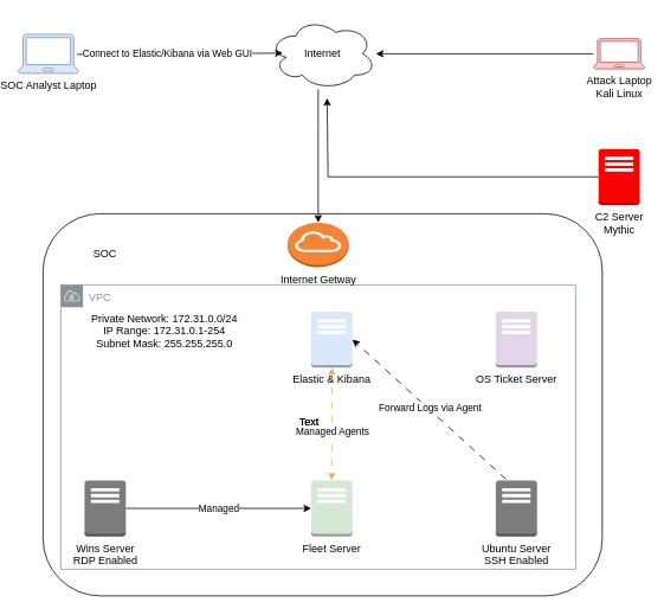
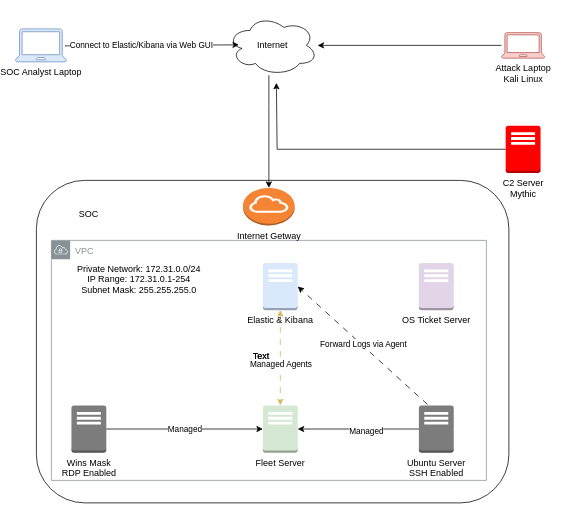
  <mxCell id="0" />
  <mxCell id="1" parent="0" />
  <mxCell id="2" value="" style="rounded=1;whiteSpace=wrap;html=1;align=left;" vertex="1" parent="1"><mxGeometry x="48" y="240" width="630" height="430" as="geometry" /></mxCell>
  <mxCell id="3" value="SOC" style="text;html=1;align=center;verticalAlign=middle;whiteSpace=wrap;rounded=0;" vertex="1" parent="1"><mxGeometry x="88" y="270" width="60" height="30" as="geometry" /></mxCell>
  <mxCell id="4" value="VPC" style="sketch=0;outlineConnect=0;gradientColor=none;html=1;whiteSpace=wrap;fontSize=12;fontStyle=0;shape=mxgraph.aws4.group;grIcon=mxgraph.aws4.group_vpc;strokeColor=#879196;fillColor=none;verticalAlign=top;align=left;spacingLeft=30;fontColor=#879196;dashed=0;" vertex="1" parent="1"><mxGeometry x="68" y="320" width="580" height="320" as="geometry" /></mxCell>
- <mxCell id="5" value="Wins Server&lt;div&gt;RDP Enabled&lt;/div&gt;" style="outlineConnect=0;dashed=0;verticalLabelPosition=bottom;verticalAlign=top;align=center;html=1;shape=mxgraph.aws3.traditional_server;fillColor=#7D7C7C;gradientColor=none;" vertex="1" parent="1"><mxGeometry x="94.75" y="540" width="46.5" height="63" as="geometry" /></mxCell>
+ <mxCell id="5" value="Wins Mask&lt;div&gt;RDP Enabled&lt;/div&gt;" style="outlineConnect=0;dashed=0;verticalLabelPosition=bottom;verticalAlign=top;align=center;html=1;shape=mxgraph.aws3.traditional_server;fillColor=#7D7C7C;gradientColor=none;" vertex="1" parent="1"><mxGeometry x="94.75" y="540" width="46.5" height="63" as="geometry" /></mxCell>
  <mxCell id="6" style="edgeStyle=orthogonalEdgeStyle;rounded=0;orthogonalLoop=1;jettySize=auto;html=1;startArrow=classic;startFill=1;dashed=1;dashPattern=8 8;fillColor=#fff2cc;strokeColor=#d6b656;" edge="1" parent="1" source="8" target="9"><mxGeometry relative="1" as="geometry" /></mxCell>
  <mxCell id="7" value="Managed Agents" style="edgeLabel;html=1;align=center;verticalAlign=middle;resizable=0;points=[];" vertex="1" connectable="0" parent="6"><mxGeometry x="0.118" relative="1" as="geometry"><mxPoint as="offset" /></mxGeometry></mxCell>
  <mxCell id="8" value="Elastic &amp;amp; Kibana" style="outlineConnect=0;dashed=0;verticalLabelPosition=bottom;verticalAlign=top;align=center;html=1;shape=mxgraph.aws3.traditional_server;fillColor=#dae8fc;strokeColor=#6c8ebf;" vertex="1" parent="1"><mxGeometry x="350" y="350" width="46.5" height="63" as="geometry" /></mxCell>
  <mxCell id="9" value="Fleet Server" style="outlineConnect=0;dashed=0;verticalLabelPosition=bottom;verticalAlign=top;align=center;html=1;shape=mxgraph.aws3.traditional_server;fillColor=#d5e8d4;strokeColor=#82b366;" vertex="1" parent="1"><mxGeometry x="350" y="540" width="46.5" height="63" as="geometry" /></mxCell>
  <mxCell id="10" value="OS Ticket Server" style="outlineConnect=0;dashed=0;verticalLabelPosition=bottom;verticalAlign=top;align=center;html=1;shape=mxgraph.aws3.traditional_server;fillColor=#e1d5e7;strokeColor=#9673a6;" vertex="1" parent="1"><mxGeometry x="558" y="350" width="46.5" height="63" as="geometry" /></mxCell>
  <mxCell id="11" style="rounded=0;orthogonalLoop=1;jettySize=auto;html=1;entryX=1;entryY=0.5;entryDx=0;entryDy=0;entryPerimeter=0;dashed=1;dashPattern=8 8;" edge="1" parent="1" target="8"><mxGeometry relative="1" as="geometry"><mxPoint x="569.5" y="538.762" as="sourcePoint" /><mxPoint x="408" y="391.238" as="targetPoint" /></mxGeometry></mxCell>
  <mxCell id="12" value="Forward Logs via Agent" style="edgeLabel;html=1;align=center;verticalAlign=middle;resizable=0;points=[];" vertex="1" connectable="0" parent="11"><mxGeometry x="0.014" y="-1" relative="1" as="geometry"><mxPoint x="1" as="offset" /></mxGeometry></mxCell>
  <mxCell id="13" value="Ubuntu Server&lt;div&gt;SSH Enabled&lt;/div&gt;" style="outlineConnect=0;dashed=0;verticalLabelPosition=bottom;verticalAlign=top;align=center;html=1;shape=mxgraph.aws3.traditional_server;fillColor=#7D7C7C;gradientColor=none;" vertex="1" parent="1"><mxGeometry x="558" y="540" width="46.5" height="63" as="geometry" /></mxCell>
  <mxCell id="14" style="edgeStyle=orthogonalEdgeStyle;rounded=0;orthogonalLoop=1;jettySize=auto;html=1;" edge="1" parent="1" source="15"><mxGeometry relative="1" as="geometry"><mxPoint x="368" y="110" as="targetPoint" /><Array as="points"><mxPoint x="369" y="199" /></Array></mxGeometry></mxCell>
  <mxCell id="15" value="C2 Server&lt;div&gt;Mythic&lt;/div&gt;" style="outlineConnect=0;dashed=0;verticalLabelPosition=bottom;verticalAlign=top;align=center;html=1;shape=mxgraph.aws3.traditional_server;fillColor=#FF0000;gradientColor=none;" vertex="1" parent="1"><mxGeometry x="673.75" y="167" width="46.5" height="63" as="geometry" /></mxCell>
  <mxCell id="16" style="edgeStyle=orthogonalEdgeStyle;rounded=0;orthogonalLoop=1;jettySize=auto;html=1;entryX=0;entryY=0.5;entryDx=0;entryDy=0;entryPerimeter=0;" edge="1" parent="1" source="5" target="9"><mxGeometry relative="1" as="geometry" /></mxCell>
  <mxCell id="17" value="Managed" style="edgeLabel;html=1;align=center;verticalAlign=middle;resizable=0;points=[];" vertex="1" connectable="0" parent="16"><mxGeometry x="0.0" y="1" relative="1" as="geometry"><mxPoint y="1" as="offset" /></mxGeometry></mxCell>
+ <mxCell id="18" style="edgeStyle=orthogonalEdgeStyle;rounded=0;orthogonalLoop=1;jettySize=auto;html=1;entryX=1;entryY=0.5;entryDx=0;entryDy=0;entryPerimeter=0;" edge="1" parent="1" source="13" target="9"><mxGeometry relative="1" as="geometry" /></mxCell>
+ <mxCell id="19" value="Managed" style="edgeLabel;html=1;align=center;verticalAlign=middle;resizable=0;points=[];" vertex="1" connectable="0" parent="18"><mxGeometry x="-0.117" y="3" relative="1" as="geometry"><mxPoint as="offset" /></mxGeometry></mxCell>
  <mxCell id="20" value="Text" style="text;html=1;align=center;verticalAlign=middle;whiteSpace=wrap;rounded=0;" vertex="1" parent="1"><mxGeometry x="318" y="460" width="60" height="30" as="geometry" /></mxCell>
  <mxCell id="21" value="Text" style="text;html=1;align=center;verticalAlign=middle;whiteSpace=wrap;rounded=0;" vertex="1" parent="1"><mxGeometry x="318" y="460" width="60" height="30" as="geometry" /></mxCell>
  <mxCell id="22" value="Private Network: 172.31.0.0/24&lt;div&gt;IP Range: 172.31.0.1-254&lt;/div&gt;&lt;div&gt;Subnet Mask: 255.255.255.0&lt;/div&gt;" style="text;html=1;align=center;verticalAlign=middle;whiteSpace=wrap;rounded=0;" vertex="1" parent="1"><mxGeometry x="94.75" y="350" width="180" height="43.5" as="geometry" /></mxCell>
  <mxCell id="23" value="Internet Getway" style="outlineConnect=0;dashed=0;verticalLabelPosition=bottom;verticalAlign=top;align=center;html=1;shape=mxgraph.aws3.internet_gateway;fillColor=#F58534;gradientColor=none;" vertex="1" parent="1"><mxGeometry x="323.5" y="250" width="69" height="50" as="geometry" /></mxCell>
  <mxCell id="24" style="edgeStyle=orthogonalEdgeStyle;rounded=0;orthogonalLoop=1;jettySize=auto;html=1;" edge="1" parent="1" source="25" target="23"><mxGeometry relative="1" as="geometry"><Array as="points"><mxPoint x="358" y="140" /><mxPoint x="358" y="140" /></Array></mxGeometry></mxCell>
  <mxCell id="25" value="Internet" style="ellipse;shape=cloud;whiteSpace=wrap;html=1;" vertex="1" parent="1"><mxGeometry x="303" y="20" width="120" height="80" as="geometry" /></mxCell>
  <mxCell id="26" value="SOC Analyst Laptop" style="sketch=0;pointerEvents=1;shadow=0;dashed=0;html=1;strokeColor=#6c8ebf;fillColor=#dae8fc;labelPosition=center;verticalLabelPosition=bottom;verticalAlign=top;outlineConnect=0;align=center;shape=mxgraph.office.devices.laptop;" vertex="1" parent="1"><mxGeometry x="20" y="38" width="68" height="44" as="geometry" /></mxCell>
  <mxCell id="27" style="edgeStyle=orthogonalEdgeStyle;rounded=0;orthogonalLoop=1;jettySize=auto;html=1;" edge="1" parent="1" source="28" target="25"><mxGeometry relative="1" as="geometry" /></mxCell>
  <mxCell id="28" value="Attack Laptop&lt;div&gt;Kali Linux&lt;/div&gt;" style="sketch=0;pointerEvents=1;shadow=0;dashed=0;html=1;strokeColor=#b85450;fillColor=#f8cecc;labelPosition=center;verticalLabelPosition=bottom;verticalAlign=top;outlineConnect=0;align=center;shape=mxgraph.office.devices.laptop;" vertex="1" parent="1"><mxGeometry x="668" y="43" width="58" height="34" as="geometry" /></mxCell>
  <mxCell id="29" style="rounded=0;orthogonalLoop=1;jettySize=auto;html=1;entryX=0.103;entryY=0.558;entryDx=0;entryDy=0;entryPerimeter=0;exitX=0.971;exitY=0.379;exitDx=0;exitDy=0;exitPerimeter=0;" edge="1" parent="1"><mxGeometry relative="1" as="geometry"><mxPoint x="86.028" y="60.676" as="sourcePoint" /><mxPoint x="318" y="59.3" as="targetPoint" /></mxGeometry></mxCell>
  <mxCell id="30" value="Connect to Elastic/Kibana via Web GUI" style="edgeLabel;html=1;align=center;verticalAlign=middle;resizable=0;points=[];" vertex="1" connectable="0" parent="29"><mxGeometry x="-0.129" y="4" relative="1" as="geometry"><mxPoint y="3" as="offset" /></mxGeometry></mxCell>
